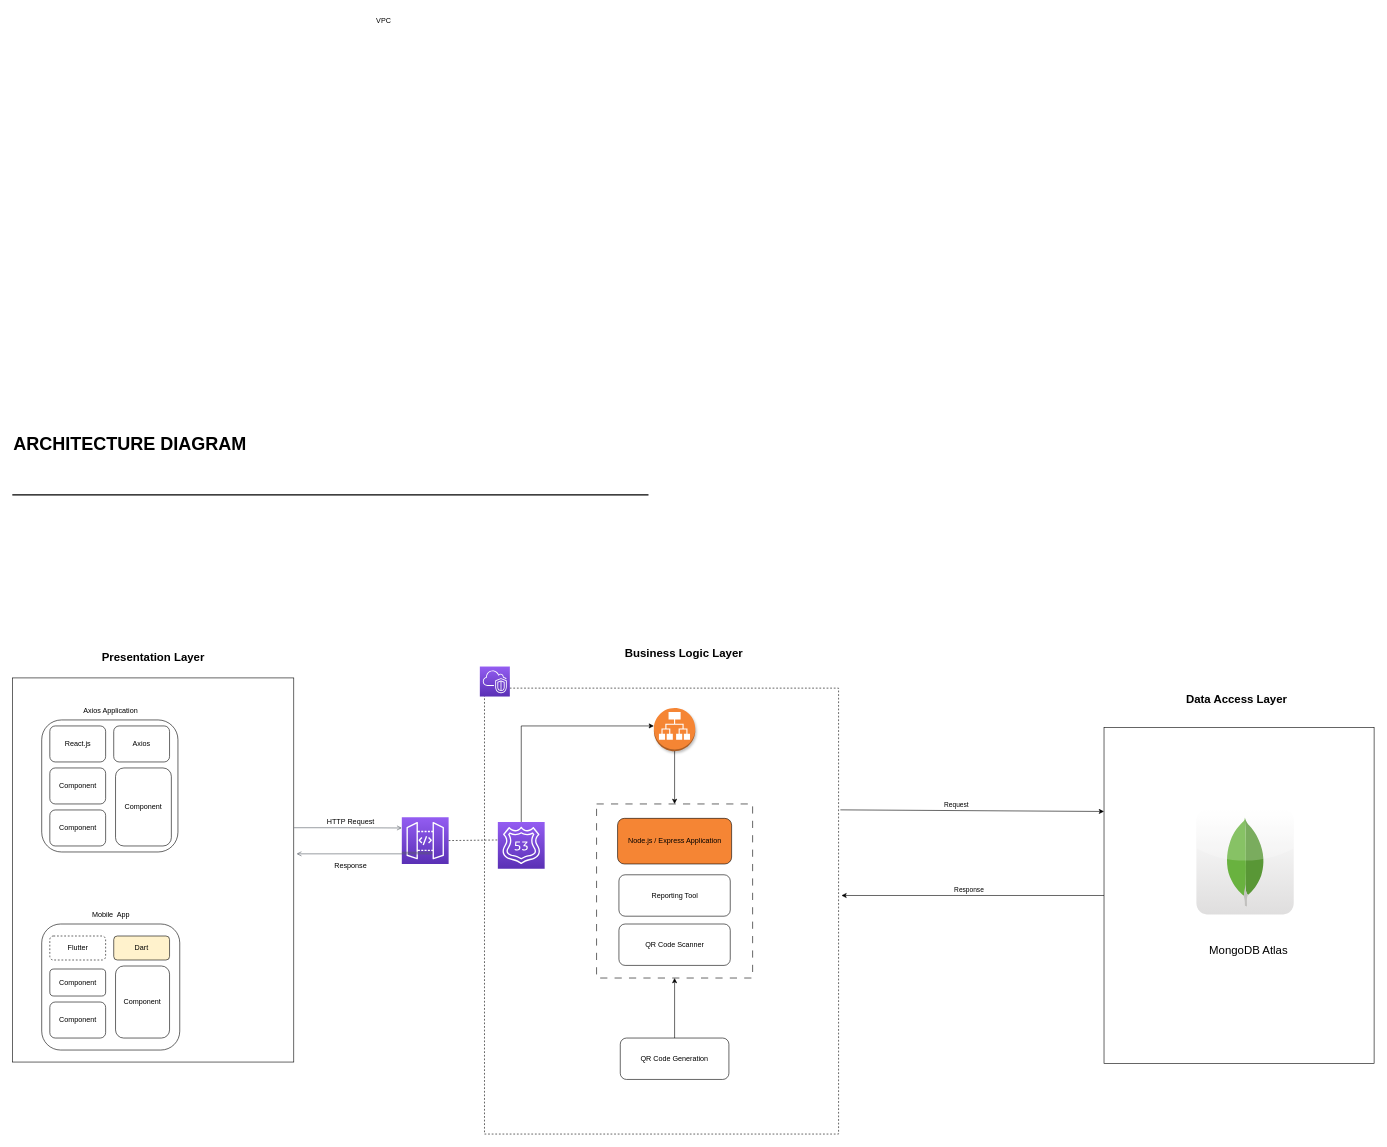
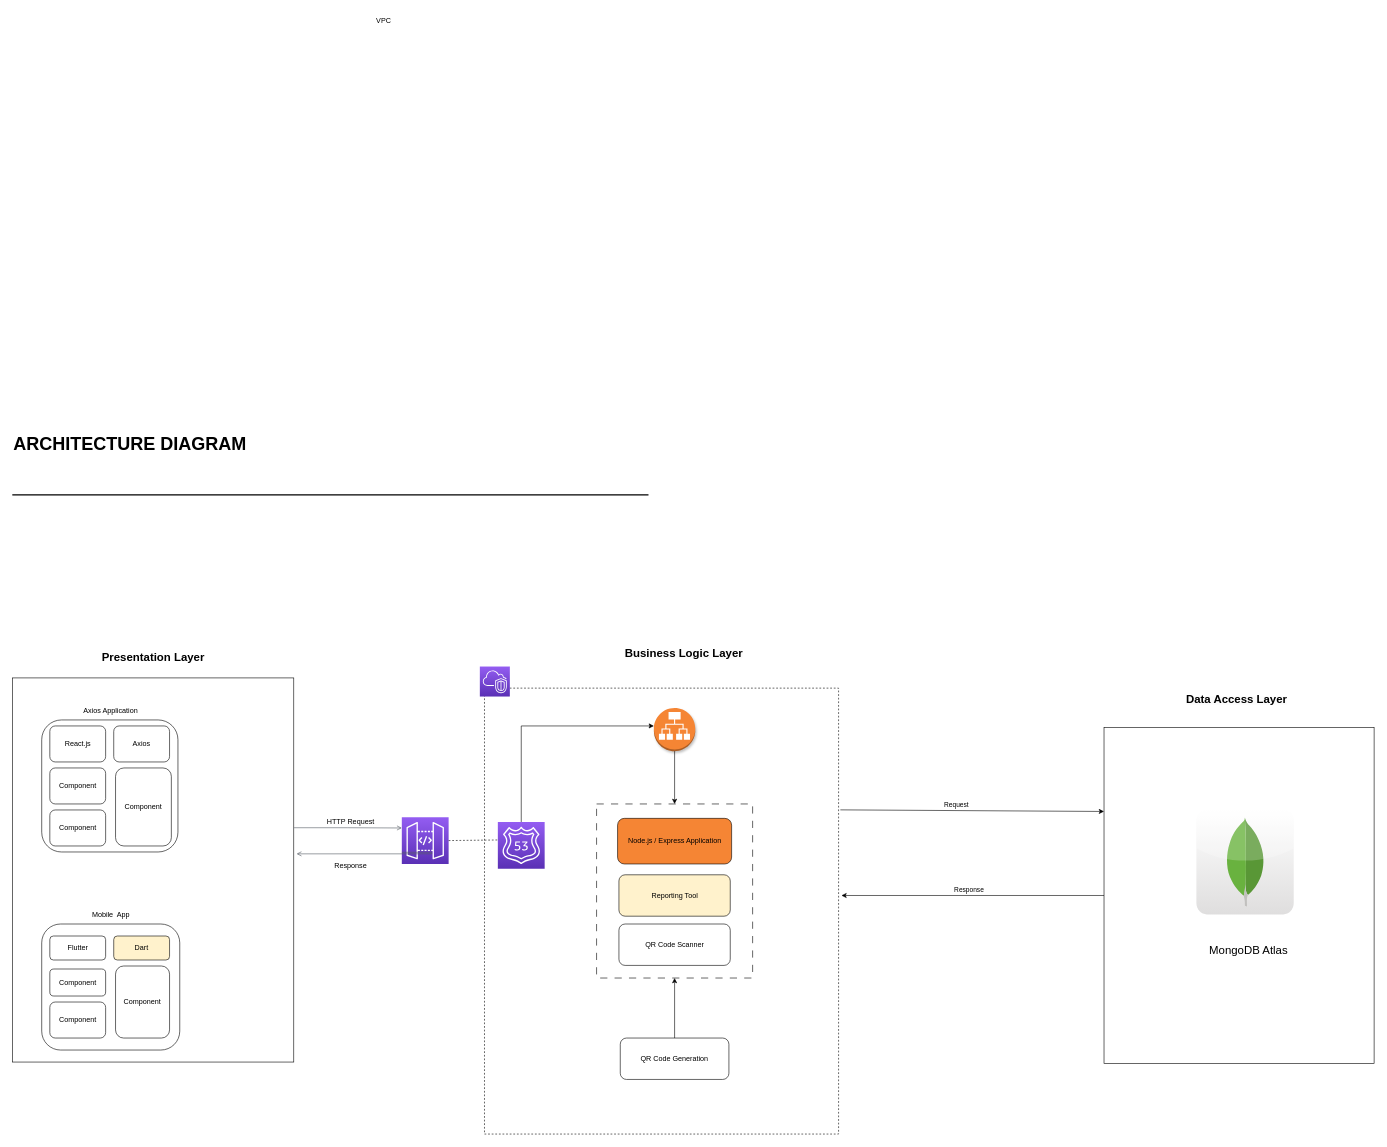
  <mxCell id="0" />
  <mxCell id="1" parent="0" />
  <mxCell id="2" value="" style="rounded=0;whiteSpace=wrap;html=1;dashed=1;" parent="1" vertex="1"><mxGeometry x="806.75" y="1146" width="590" height="743" as="geometry" /></mxCell>
  <mxCell id="3" value="" style="rounded=0;whiteSpace=wrap;html=1;dashed=1;dashPattern=12 12;" vertex="1" parent="1"><mxGeometry x="993.5" y="1339" width="260" height="290" as="geometry" /></mxCell>
  <mxCell id="4" value="" style="rounded=0;whiteSpace=wrap;html=1;" vertex="1" parent="1"><mxGeometry x="1839" y="1211.5" width="450" height="560" as="geometry" /></mxCell>
  <mxCell id="5" value="" style="rounded=0;whiteSpace=wrap;html=1;" vertex="1" parent="1"><mxGeometry x="20" y="1129" width="469" height="640" as="geometry" /></mxCell>
  <mxCell id="6" value="ARCHITECTURE DIAGRAM" style="text;html=1;resizable=0;points=[];autosize=1;align=left;verticalAlign=top;spacingTop=-4;fontSize=30;fontStyle=1" parent="1" vertex="1"><mxGeometry x="20" y="719" width="410" height="40" as="geometry" /></mxCell>
  <mxCell id="7" value="" style="line;strokeWidth=2;html=1;fontSize=14;" parent="1" vertex="1"><mxGeometry x="20" y="819" width="1060" height="10" as="geometry" /></mxCell>
  <mxCell id="8" value="" style="rounded=1;whiteSpace=wrap;html=1;" parent="1" vertex="1"><mxGeometry x="69" y="1199" width="227" height="220" as="geometry" /></mxCell>
  <mxCell id="9" value="React.js" style="rounded=1;whiteSpace=wrap;html=1;" parent="1" vertex="1"><mxGeometry x="82.5" y="1209" width="93" height="60" as="geometry" /></mxCell>
  <mxCell id="10" value="Axios" style="rounded=1;whiteSpace=wrap;html=1;" parent="1" vertex="1"><mxGeometry x="189" y="1209" width="93" height="60" as="geometry" /></mxCell>
  <mxCell id="11" value="Component" style="rounded=1;whiteSpace=wrap;html=1;" parent="1" vertex="1"><mxGeometry x="82.5" y="1279" width="93" height="60" as="geometry" /></mxCell>
  <mxCell id="12" value="Component" style="rounded=1;whiteSpace=wrap;html=1;" parent="1" vertex="1"><mxGeometry x="82.5" y="1349" width="93" height="60" as="geometry" /></mxCell>
  <mxCell id="13" value="Component" style="rounded=1;whiteSpace=wrap;html=1;" parent="1" vertex="1"><mxGeometry x="192" y="1279" width="93" height="130" as="geometry" /></mxCell>
  <mxCell id="14" value="" style="rounded=1;whiteSpace=wrap;html=1;" parent="1" vertex="1"><mxGeometry x="69" y="1539" width="230" height="210" as="geometry" /></mxCell>
  <mxCell id="15" value="Mobile&amp;nbsp; App" style="text;html=1;strokeColor=none;fillColor=none;align=center;verticalAlign=middle;whiteSpace=wrap;rounded=0;" parent="1" vertex="1"><mxGeometry x="141.5" y="1509" width="85" height="30" as="geometry" /></mxCell>
- <mxCell id="16" value="Flutter" style="rounded=1;whiteSpace=wrap;html=1;dashed=1;" parent="1" vertex="1"><mxGeometry x="82.5" y="1559" width="93" height="40" as="geometry" /></mxCell>
+ <mxCell id="16" value="Flutter" style="rounded=1;whiteSpace=wrap;html=1;" parent="1" vertex="1"><mxGeometry x="82.5" y="1559" width="93" height="40" as="geometry" /></mxCell>
  <mxCell id="17" value="Dart" style="rounded=1;whiteSpace=wrap;html=1;fillColor=#fff2cc;" parent="1" vertex="1"><mxGeometry x="189" y="1559" width="93" height="40" as="geometry" /></mxCell>
  <mxCell id="18" value="Component" style="rounded=1;whiteSpace=wrap;html=1;" parent="1" vertex="1"><mxGeometry x="82.5" y="1614" width="93" height="45" as="geometry" /></mxCell>
  <mxCell id="19" value="Component" style="rounded=1;whiteSpace=wrap;html=1;" parent="1" vertex="1"><mxGeometry x="82.5" y="1669" width="93" height="60" as="geometry" /></mxCell>
  <mxCell id="20" value="Component" style="rounded=1;whiteSpace=wrap;html=1;" parent="1" vertex="1"><mxGeometry x="192" y="1609" width="90" height="120" as="geometry" /></mxCell>
  <mxCell id="21" value="" style="sketch=0;points=[[0,0,0],[0.25,0,0],[0.5,0,0],[0.75,0,0],[1,0,0],[0,1,0],[0.25,1,0],[0.5,1,0],[0.75,1,0],[1,1,0],[0,0.25,0],[0,0.5,0],[0,0.75,0],[1,0.25,0],[1,0.5,0],[1,0.75,0]];outlineConnect=0;fontColor=#232F3E;gradientColor=#945DF2;gradientDirection=north;fillColor=#5A30B5;strokeColor=#ffffff;dashed=0;verticalLabelPosition=bottom;verticalAlign=top;align=center;html=1;fontSize=12;fontStyle=0;aspect=fixed;shape=mxgraph.aws4.resourceIcon;resIcon=mxgraph.aws4.vpc;" parent="1" vertex="1"><mxGeometry x="799" y="1110" width="50" height="50" as="geometry" /></mxCell>
  <mxCell id="22" value="" style="sketch=0;points=[[0,0,0],[0.25,0,0],[0.5,0,0],[0.75,0,0],[1,0,0],[0,1,0],[0.25,1,0],[0.5,1,0],[0.75,1,0],[1,1,0],[0,0.25,0],[0,0.5,0],[0,0.75,0],[1,0.25,0],[1,0.5,0],[1,0.75,0]];outlineConnect=0;fontColor=#232F3E;gradientColor=#945DF2;gradientDirection=north;fillColor=#5A30B5;strokeColor=#ffffff;dashed=0;verticalLabelPosition=bottom;verticalAlign=top;align=center;html=1;fontSize=12;fontStyle=0;aspect=fixed;shape=mxgraph.aws4.resourceIcon;resIcon=mxgraph.aws4.api_gateway;" parent="1" vertex="1"><mxGeometry x="669" y="1361" width="78" height="78" as="geometry" /></mxCell>
  <mxCell id="23" value="" style="edgeStyle=orthogonalEdgeStyle;html=1;endArrow=open;elbow=vertical;startArrow=none;endFill=0;strokeColor=#545B64;rounded=0;entryX=0;entryY=0.231;entryDx=0;entryDy=0;entryPerimeter=0;exitX=1.001;exitY=0.39;exitDx=0;exitDy=0;exitPerimeter=0;" parent="1" source="5" target="22" edge="1"><mxGeometry width="100" relative="1" as="geometry"><mxPoint x="489" y="1397" as="sourcePoint" /><mxPoint x="619" y="499" as="targetPoint" /></mxGeometry></mxCell>
  <mxCell id="24" value="" style="edgeStyle=orthogonalEdgeStyle;html=1;endArrow=open;elbow=vertical;startArrow=none;endFill=0;strokeColor=#545B64;rounded=0;entryX=1.01;entryY=0.458;entryDx=0;entryDy=0;exitX=0;exitY=0.75;exitDx=0;exitDy=0;exitPerimeter=0;entryPerimeter=0;" parent="1" source="22" target="5" edge="1"><mxGeometry width="100" relative="1" as="geometry"><mxPoint x="539" y="709" as="sourcePoint" /><mxPoint x="679" y="499.018" as="targetPoint" /><Array as="points"><mxPoint x="719" y="1422" /></Array></mxGeometry></mxCell>
  <mxCell id="25" style="edgeStyle=orthogonalEdgeStyle;rounded=0;orthogonalLoop=1;jettySize=auto;html=1;" edge="1" parent="1" source="26" target="33"><mxGeometry relative="1" as="geometry"><Array as="points"><mxPoint x="868" y="1209" /></Array></mxGeometry></mxCell>
  <mxCell id="26" value="" style="sketch=0;points=[[0,0,0],[0.25,0,0],[0.5,0,0],[0.75,0,0],[1,0,0],[0,1,0],[0.25,1,0],[0.5,1,0],[0.75,1,0],[1,1,0],[0,0.25,0],[0,0.5,0],[0,0.75,0],[1,0.25,0],[1,0.5,0],[1,0.75,0]];outlineConnect=0;fontColor=#232F3E;gradientColor=#945DF2;gradientDirection=north;fillColor=#5A30B5;strokeColor=#ffffff;dashed=0;verticalLabelPosition=bottom;verticalAlign=top;align=center;html=1;fontSize=12;fontStyle=0;aspect=fixed;shape=mxgraph.aws4.resourceIcon;resIcon=mxgraph.aws4.route_53;" parent="1" vertex="1"><mxGeometry x="829" y="1369" width="78" height="78" as="geometry" /></mxCell>
  <mxCell id="27" value="HTTP Request" style="text;html=1;strokeColor=none;fillColor=none;align=center;verticalAlign=middle;whiteSpace=wrap;rounded=0;" parent="1" vertex="1"><mxGeometry x="539" y="1339" width="90" height="60" as="geometry" /></mxCell>
  <mxCell id="28" value="Response" style="text;html=1;strokeColor=none;fillColor=none;align=center;verticalAlign=middle;whiteSpace=wrap;rounded=0;" parent="1" vertex="1"><mxGeometry x="539" y="1427" width="90" height="30" as="geometry" /></mxCell>
  <mxCell id="29" value="" style="endArrow=none;dashed=1;html=1;rounded=0;exitX=1;exitY=0.5;exitDx=0;exitDy=0;exitPerimeter=0;" parent="1" source="22" edge="1"><mxGeometry width="50" height="50" relative="1" as="geometry"><mxPoint x="999" y="579" as="sourcePoint" /><mxPoint x="829" y="1399" as="targetPoint" /></mxGeometry></mxCell>
  <mxCell id="30" value="Node.js / Express Application" style="rounded=1;whiteSpace=wrap;html=1;fillColor=#f58534;" parent="1" vertex="1"><mxGeometry x="1028.5" y="1363" width="190" height="76" as="geometry" /></mxCell>
  <mxCell id="31" value="QR Code Scanner" style="rounded=1;whiteSpace=wrap;html=1;" parent="1" vertex="1"><mxGeometry x="1030.75" y="1539" width="185.5" height="69" as="geometry" /></mxCell>
  <mxCell id="32" value="" style="dashed=0;outlineConnect=0;html=1;align=center;labelPosition=center;verticalLabelPosition=bottom;verticalAlign=top;shape=mxgraph.webicons.mongodb;gradientColor=#DFDEDE" parent="1" vertex="1"><mxGeometry x="1992.9" y="1348" width="162.2" height="175" as="geometry" /></mxCell>
  <mxCell id="33" value="" style="outlineConnect=0;dashed=0;verticalLabelPosition=bottom;verticalAlign=top;align=center;html=1;shape=mxgraph.aws3.application_load_balancer;fillColor=#F58534;gradientColor=none;shadow=1;sketch=0;strokeColor=#000000;" parent="1" vertex="1"><mxGeometry x="1089" y="1179" width="69" height="72" as="geometry" /></mxCell>
  <mxCell id="34" value="VPC" style="text;html=1;strokeColor=none;fillColor=none;align=center;verticalAlign=middle;whiteSpace=wrap;rounded=0;" parent="1" vertex="1"><mxGeometry x="609" y="20" width="60" height="30" as="geometry" /></mxCell>
  <mxCell id="35" value="" style="endArrow=classic;html=1;rounded=0;exitX=1.005;exitY=0.273;exitDx=0;exitDy=0;exitPerimeter=0;entryX=0;entryY=0.25;entryDx=0;entryDy=0;" edge="1" parent="1" source="2" target="4"><mxGeometry width="50" height="50" relative="1" as="geometry"><mxPoint x="1489" y="1409" as="sourcePoint" /><mxPoint x="1539" y="1359" as="targetPoint" /></mxGeometry></mxCell>
  <mxCell id="36" value="Request" style="edgeLabel;html=1;align=center;verticalAlign=middle;resizable=0;points=[];" vertex="1" connectable="0" parent="35"><mxGeometry x="-0.151" y="-2" relative="1" as="geometry"><mxPoint x="7" y="-12" as="offset" /></mxGeometry></mxCell>
  <mxCell id="37" value="" style="endArrow=classic;html=1;rounded=0;entryX=1.008;entryY=0.465;entryDx=0;entryDy=0;entryPerimeter=0;" edge="1" parent="1" source="4" target="2"><mxGeometry width="50" height="50" relative="1" as="geometry"><mxPoint x="1559" y="1519" as="sourcePoint" /><mxPoint x="1609" y="1469" as="targetPoint" /></mxGeometry></mxCell>
  <mxCell id="38" value="Response" style="edgeLabel;html=1;align=center;verticalAlign=middle;resizable=0;points=[];" vertex="1" connectable="0" parent="37"><mxGeometry x="-0.114" y="3" relative="1" as="geometry"><mxPoint x="-31" y="-13" as="offset" /></mxGeometry></mxCell>
- <mxCell id="39" value="Reporting Tool" style="rounded=1;whiteSpace=wrap;html=1;" vertex="1" parent="1"><mxGeometry x="1030.75" y="1457" width="185.5" height="69" as="geometry" /></mxCell>
+ <mxCell id="39" value="Reporting Tool" style="rounded=1;whiteSpace=wrap;html=1;fillColor=#fff2cc;" vertex="1" parent="1"><mxGeometry x="1030.75" y="1457" width="185.5" height="69" as="geometry" /></mxCell>
  <mxCell id="40" value="QR Code Generation" style="rounded=1;whiteSpace=wrap;html=1;" vertex="1" parent="1"><mxGeometry x="1033" y="1729" width="181" height="69" as="geometry" /></mxCell>
  <mxCell id="41" value="Axios Application" style="text;html=1;strokeColor=none;fillColor=none;align=center;verticalAlign=middle;whiteSpace=wrap;rounded=0;" vertex="1" parent="1"><mxGeometry x="112" y="1169" width="144" height="30" as="geometry" /></mxCell>
  <mxCell id="42" value="&lt;b&gt;&lt;font style=&quot;font-size: 19px;&quot;&gt;Presentation Layer&lt;/font&gt;&lt;/b&gt;" style="text;html=1;strokeColor=none;fillColor=none;align=center;verticalAlign=middle;whiteSpace=wrap;rounded=0;" vertex="1" parent="1"><mxGeometry x="134.5" y="1080" width="240" height="30" as="geometry" /></mxCell>
  <mxCell id="43" value="&lt;b style=&quot;border-color: var(--border-color); color: rgb(0, 0, 0); font-family: Helvetica; font-size: 12px; font-style: normal; font-variant-ligatures: normal; font-variant-caps: normal; letter-spacing: normal; orphans: 2; text-align: center; text-indent: 0px; text-transform: none; widows: 2; word-spacing: 0px; -webkit-text-stroke-width: 0px; background-color: rgb(251, 251, 251); text-decoration-thickness: initial; text-decoration-style: initial; text-decoration-color: initial;&quot;&gt;&lt;font style=&quot;border-color: var(--border-color); font-size: 19px;&quot;&gt;Business Logic Layer&lt;/font&gt;&lt;/b&gt;" style="text;whiteSpace=wrap;html=1;fontSize=19;" vertex="1" parent="1"><mxGeometry x="1039" y="1070" width="200" height="50" as="geometry" /></mxCell>
  <mxCell id="44" value="&lt;b style=&quot;border-color: var(--border-color); color: rgb(0, 0, 0); font-family: Helvetica; font-size: 12px; font-style: normal; font-variant-ligatures: normal; font-variant-caps: normal; letter-spacing: normal; orphans: 2; text-align: center; text-indent: 0px; text-transform: none; widows: 2; word-spacing: 0px; -webkit-text-stroke-width: 0px; background-color: rgb(251, 251, 251); text-decoration-thickness: initial; text-decoration-style: initial; text-decoration-color: initial;&quot;&gt;&lt;font style=&quot;border-color: var(--border-color); font-size: 19px;&quot;&gt;Data Access Layer&lt;/font&gt;&lt;/b&gt;" style="text;whiteSpace=wrap;html=1;fontSize=19;" vertex="1" parent="1"><mxGeometry x="1974" y="1146.5" width="200" height="50" as="geometry" /></mxCell>
  <mxCell id="45" value="MongoDB Atlas" style="text;html=1;strokeColor=none;fillColor=none;align=center;verticalAlign=middle;whiteSpace=wrap;rounded=0;fontSize=19;" vertex="1" parent="1"><mxGeometry x="2005.1" y="1569" width="150" height="30" as="geometry" /></mxCell>
  <mxCell id="46" value="" style="endArrow=classic;html=1;rounded=0;fontSize=19;exitX=0.5;exitY=1;exitDx=0;exitDy=0;exitPerimeter=0;" edge="1" parent="1" source="33" target="3"><mxGeometry width="50" height="50" relative="1" as="geometry"><mxPoint x="1139" y="1329" as="sourcePoint" /><mxPoint x="1189" y="1279" as="targetPoint" /></mxGeometry></mxCell>
  <mxCell id="47" value="" style="endArrow=classic;html=1;rounded=0;fontSize=19;exitX=0.5;exitY=0;exitDx=0;exitDy=0;entryX=0.5;entryY=1;entryDx=0;entryDy=0;" edge="1" parent="1" source="40" target="3"><mxGeometry width="50" height="50" relative="1" as="geometry"><mxPoint x="1129" y="1719" as="sourcePoint" /><mxPoint x="1179" y="1669" as="targetPoint" /></mxGeometry></mxCell>
